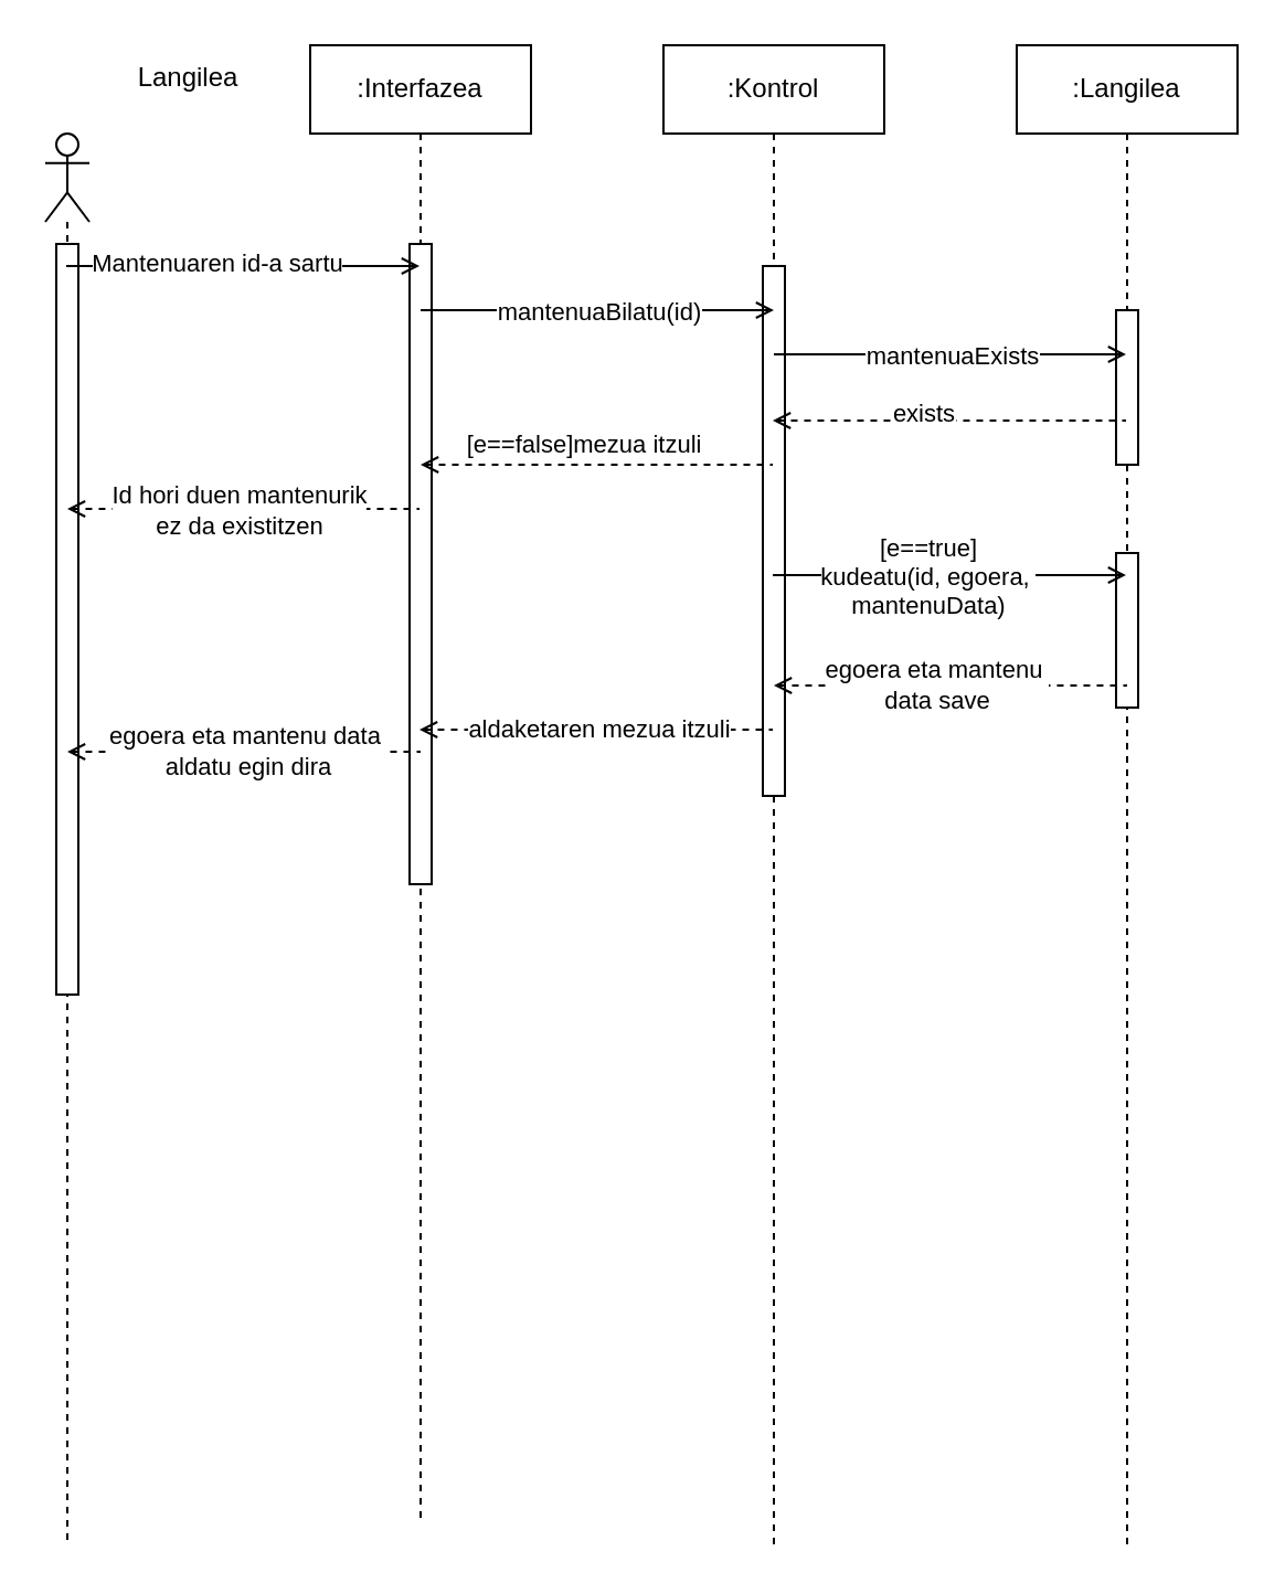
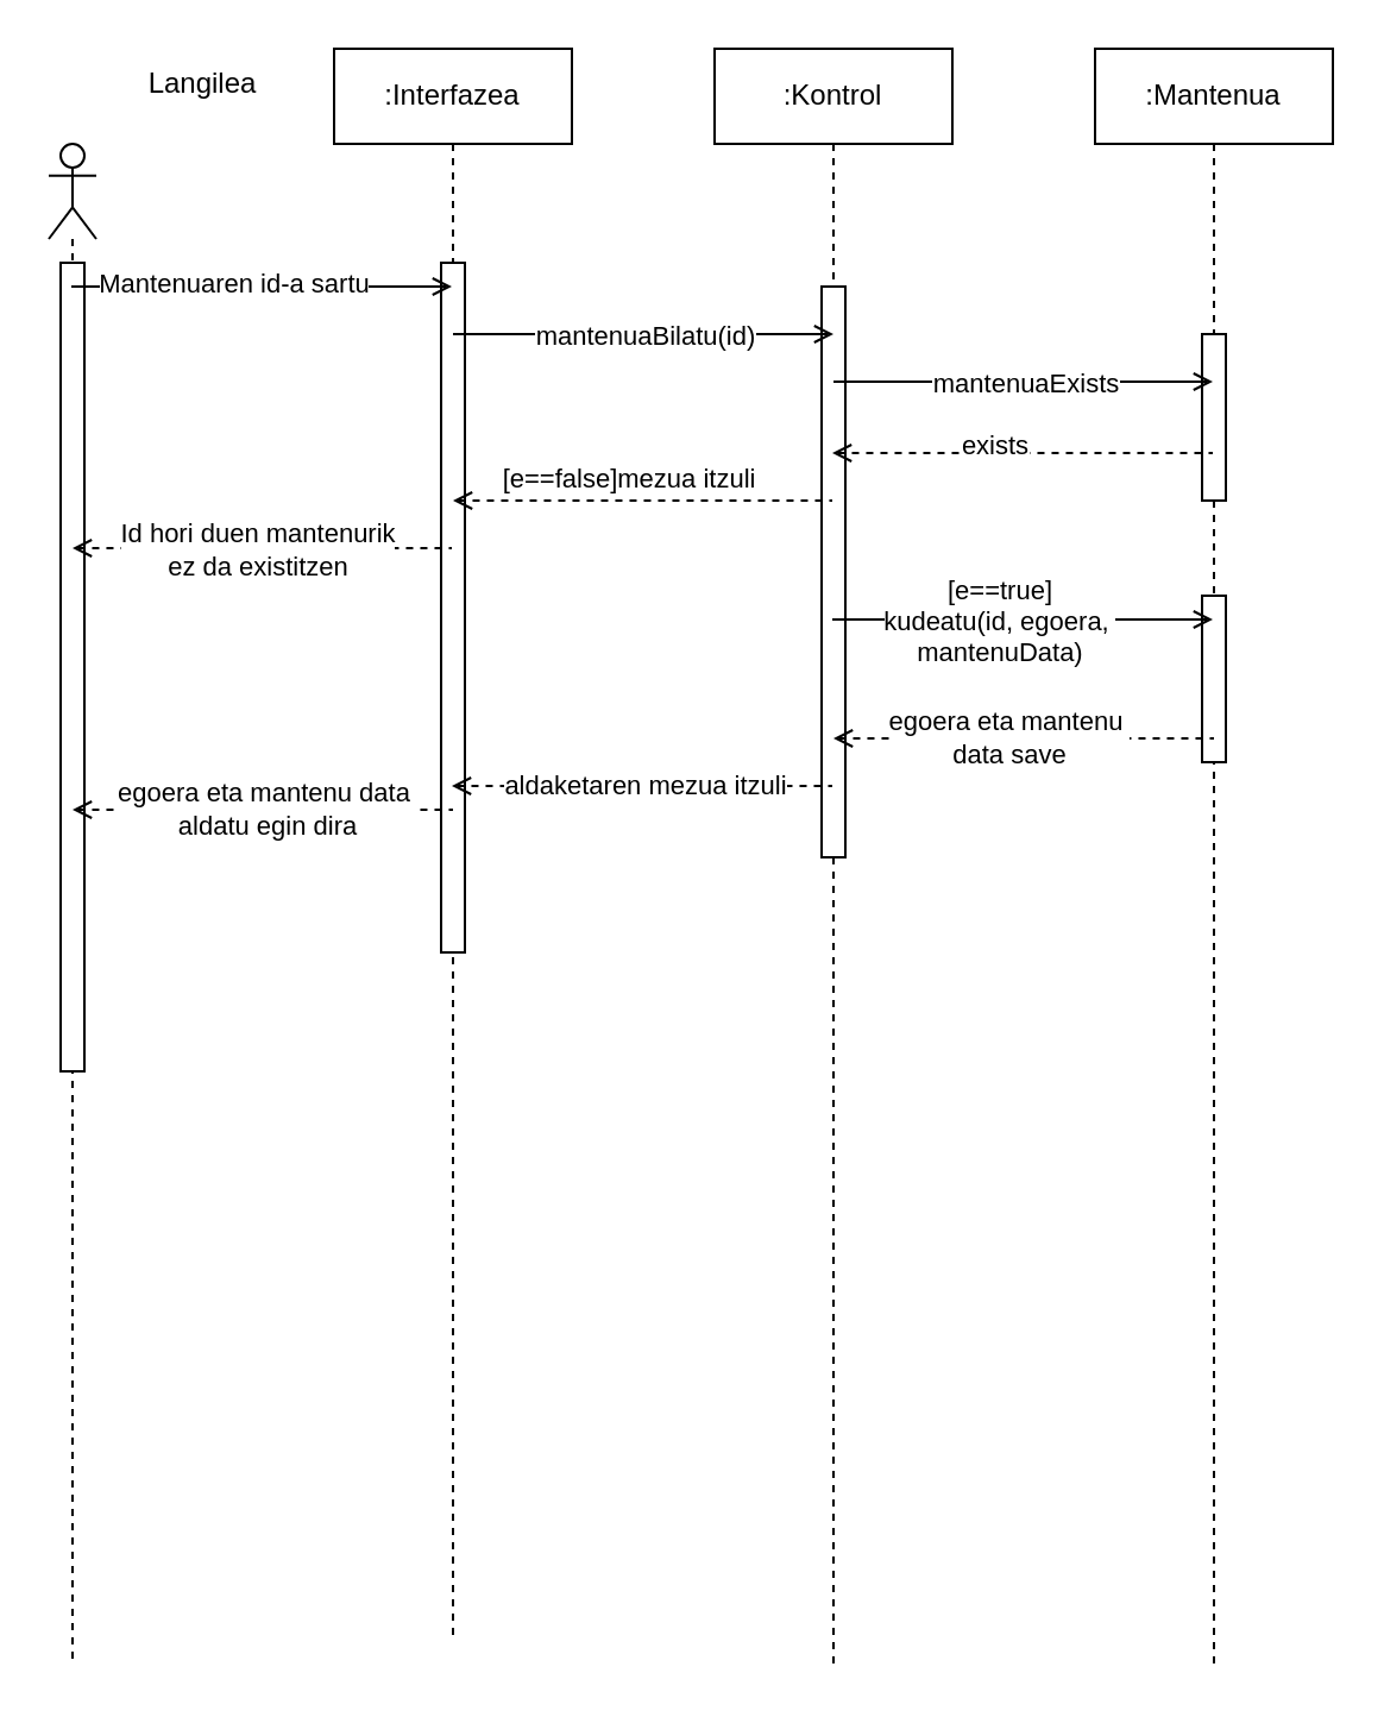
  <mxCell id="0" />
  <mxCell id="1" parent="0" />
  <mxCell id="2" value="" style="shape=umlLifeline;perimeter=lifelinePerimeter;whiteSpace=wrap;html=1;container=1;dropTarget=0;collapsible=0;recursiveResize=0;outlineConnect=0;portConstraint=eastwest;newEdgeStyle={&quot;curved&quot;:0,&quot;rounded&quot;:0};participant=umlActor;" vertex="1" parent="1"><mxGeometry x="20" y="60" width="20" height="640" as="geometry" /></mxCell>
  <mxCell id="3" value="" style="html=1;points=[[0,0,0,0,5],[0,1,0,0,-5],[1,0,0,0,5],[1,1,0,0,-5]];perimeter=orthogonalPerimeter;outlineConnect=0;targetShapes=umlLifeline;portConstraint=eastwest;newEdgeStyle={&quot;curved&quot;:0,&quot;rounded&quot;:0};" vertex="1" parent="2"><mxGeometry x="5" y="50" width="10" height="340" as="geometry" /></mxCell>
  <mxCell id="4" value="Langilea" style="text;html=1;align=center;verticalAlign=middle;whiteSpace=wrap;rounded=0;" vertex="1" parent="1"><mxGeometry x="55" y="20" width="60" height="30" as="geometry" /></mxCell>
  <mxCell id="5" value=":Interfazea" style="shape=umlLifeline;perimeter=lifelinePerimeter;whiteSpace=wrap;html=1;container=1;dropTarget=0;collapsible=0;recursiveResize=0;outlineConnect=0;portConstraint=eastwest;newEdgeStyle={&quot;curved&quot;:0,&quot;rounded&quot;:0};" vertex="1" parent="1"><mxGeometry x="140" y="20" width="100" height="670" as="geometry" /></mxCell>
  <mxCell id="6" value="" style="html=1;points=[[0,0,0,0,5],[0,1,0,0,-5],[1,0,0,0,5],[1,1,0,0,-5]];perimeter=orthogonalPerimeter;outlineConnect=0;targetShapes=umlLifeline;portConstraint=eastwest;newEdgeStyle={&quot;curved&quot;:0,&quot;rounded&quot;:0};" vertex="1" parent="5"><mxGeometry x="45" y="90" width="10" height="290" as="geometry" /></mxCell>
  <mxCell id="7" value=":Kontrol" style="shape=umlLifeline;perimeter=lifelinePerimeter;whiteSpace=wrap;html=1;container=1;dropTarget=0;collapsible=0;recursiveResize=0;outlineConnect=0;portConstraint=eastwest;newEdgeStyle={&quot;curved&quot;:0,&quot;rounded&quot;:0};" vertex="1" parent="1"><mxGeometry x="300" y="20" width="100" height="680" as="geometry" /></mxCell>
  <mxCell id="8" value="" style="html=1;points=[[0,0,0,0,5],[0,1,0,0,-5],[1,0,0,0,5],[1,1,0,0,-5]];perimeter=orthogonalPerimeter;outlineConnect=0;targetShapes=umlLifeline;portConstraint=eastwest;newEdgeStyle={&quot;curved&quot;:0,&quot;rounded&quot;:0};" vertex="1" parent="7"><mxGeometry x="45" y="100" width="10" height="240" as="geometry" /></mxCell>
- <mxCell id="9" value=":Langilea" style="shape=umlLifeline;perimeter=lifelinePerimeter;whiteSpace=wrap;html=1;container=1;dropTarget=0;collapsible=0;recursiveResize=0;outlineConnect=0;portConstraint=eastwest;newEdgeStyle={&quot;curved&quot;:0,&quot;rounded&quot;:0};" vertex="1" parent="1"><mxGeometry x="460" y="20" width="100" height="680" as="geometry" /></mxCell>
+ <mxCell id="9" value=":Mantenua" style="shape=umlLifeline;perimeter=lifelinePerimeter;whiteSpace=wrap;html=1;container=1;dropTarget=0;collapsible=0;recursiveResize=0;outlineConnect=0;portConstraint=eastwest;newEdgeStyle={&quot;curved&quot;:0,&quot;rounded&quot;:0};" vertex="1" parent="1"><mxGeometry x="460" y="20" width="100" height="680" as="geometry" /></mxCell>
  <mxCell id="10" value="" style="html=1;points=[[0,0,0,0,5],[0,1,0,0,-5],[1,0,0,0,5],[1,1,0,0,-5]];perimeter=orthogonalPerimeter;outlineConnect=0;targetShapes=umlLifeline;portConstraint=eastwest;newEdgeStyle={&quot;curved&quot;:0,&quot;rounded&quot;:0};" vertex="1" parent="9"><mxGeometry x="45" y="120" width="10" height="70" as="geometry" /></mxCell>
  <mxCell id="11" value="" style="html=1;points=[[0,0,0,0,5],[0,1,0,0,-5],[1,0,0,0,5],[1,1,0,0,-5]];perimeter=orthogonalPerimeter;outlineConnect=0;targetShapes=umlLifeline;portConstraint=eastwest;newEdgeStyle={&quot;curved&quot;:0,&quot;rounded&quot;:0};" vertex="1" parent="9"><mxGeometry x="45" y="230" width="10" height="70" as="geometry" /></mxCell>
  <mxCell id="12" value="" style="endArrow=open;html=1;rounded=0;endFill=0;" edge="1" parent="1"><mxGeometry width="50" height="50" relative="1" as="geometry"><mxPoint x="29.5" y="120" as="sourcePoint" /><mxPoint x="189.5" y="120" as="targetPoint" /></mxGeometry></mxCell>
  <mxCell id="13" value="Mantenuaren id-a sartu" style="edgeLabel;html=1;align=center;verticalAlign=middle;resizable=0;points=[];" vertex="1" connectable="0" parent="12"><mxGeometry x="-0.149" y="2" relative="1" as="geometry"><mxPoint as="offset" /></mxGeometry></mxCell>
  <mxCell id="14" value="" style="endArrow=open;html=1;rounded=0;endFill=0;" edge="1" parent="1"><mxGeometry width="50" height="50" relative="1" as="geometry"><mxPoint x="190" y="140" as="sourcePoint" /><mxPoint x="350" y="140" as="targetPoint" /></mxGeometry></mxCell>
  <mxCell id="15" value="mantenuaBilatu(id)" style="edgeLabel;html=1;align=center;verticalAlign=middle;resizable=0;points=[];" vertex="1" connectable="0" parent="14"><mxGeometry x="-0.005" relative="1" as="geometry"><mxPoint as="offset" /></mxGeometry></mxCell>
  <mxCell id="16" value="" style="endArrow=open;html=1;rounded=0;endFill=0;" edge="1" parent="1"><mxGeometry width="50" height="50" relative="1" as="geometry"><mxPoint x="350" y="160" as="sourcePoint" /><mxPoint x="509.5" y="160" as="targetPoint" /></mxGeometry></mxCell>
  <mxCell id="17" value="mantenuaExists" style="edgeLabel;html=1;align=center;verticalAlign=middle;resizable=0;points=[];" vertex="1" connectable="0" parent="16"><mxGeometry x="-0.177" y="-5" relative="1" as="geometry"><mxPoint x="14" y="-5" as="offset" /></mxGeometry></mxCell>
  <mxCell id="18" value="" style="endArrow=none;dashed=1;html=1;rounded=0;startArrow=open;startFill=0;" edge="1" parent="1" source="7"><mxGeometry width="50" height="50" relative="1" as="geometry"><mxPoint x="360" y="190" as="sourcePoint" /><mxPoint x="509.5" y="190" as="targetPoint" /></mxGeometry></mxCell>
  <mxCell id="19" value="exists" style="edgeLabel;html=1;align=center;verticalAlign=middle;resizable=0;points=[];" vertex="1" connectable="0" parent="18"><mxGeometry x="-0.149" y="4" relative="1" as="geometry"><mxPoint as="offset" /></mxGeometry></mxCell>
  <mxCell id="20" value="" style="endArrow=none;dashed=1;html=1;rounded=0;startArrow=open;startFill=0;" edge="1" parent="1"><mxGeometry width="50" height="50" relative="1" as="geometry"><mxPoint x="190" y="210" as="sourcePoint" /><mxPoint x="349.5" y="210" as="targetPoint" /></mxGeometry></mxCell>
  <mxCell id="21" value="[e==false]mezua itzuli" style="edgeLabel;html=1;align=center;verticalAlign=middle;resizable=0;points=[];" vertex="1" connectable="0" parent="20"><mxGeometry x="-0.09" y="-4" relative="1" as="geometry"><mxPoint y="-14" as="offset" /></mxGeometry></mxCell>
  <mxCell id="22" value="" style="endArrow=none;dashed=1;html=1;rounded=0;startArrow=open;startFill=0;" edge="1" parent="1"><mxGeometry width="50" height="50" relative="1" as="geometry"><mxPoint x="30" y="230" as="sourcePoint" /><mxPoint x="189.5" y="230" as="targetPoint" /></mxGeometry></mxCell>
  <mxCell id="23" value="Id hori duen mantenurik&lt;div&gt;ez da existitzen&lt;/div&gt;" style="edgeLabel;html=1;align=center;verticalAlign=middle;resizable=0;points=[];" vertex="1" connectable="0" parent="22"><mxGeometry x="-0.04" relative="1" as="geometry"><mxPoint as="offset" /></mxGeometry></mxCell>
  <mxCell id="24" value="" style="endArrow=open;html=1;rounded=0;endFill=0;" edge="1" parent="1"><mxGeometry width="50" height="50" relative="1" as="geometry"><mxPoint x="349.5" y="260" as="sourcePoint" /><mxPoint x="509.5" y="260" as="targetPoint" /></mxGeometry></mxCell>
  <mxCell id="25" value="[e==true]&lt;div&gt;kudeatu(id, egoera,&amp;nbsp;&lt;/div&gt;&lt;div&gt;mantenuData)&lt;/div&gt;" style="edgeLabel;html=1;align=center;verticalAlign=middle;resizable=0;points=[];" vertex="1" connectable="0" parent="24"><mxGeometry x="-0.124" relative="1" as="geometry"><mxPoint as="offset" /></mxGeometry></mxCell>
  <mxCell id="26" value="" style="endArrow=none;dashed=1;html=1;rounded=0;startArrow=open;startFill=0;" edge="1" parent="1"><mxGeometry width="50" height="50" relative="1" as="geometry"><mxPoint x="350" y="310" as="sourcePoint" /><mxPoint x="510" y="310" as="targetPoint" /></mxGeometry></mxCell>
  <mxCell id="27" value="egoera eta mantenu&amp;nbsp;&lt;div&gt;data save&lt;/div&gt;" style="edgeLabel;html=1;align=center;verticalAlign=middle;resizable=0;points=[];" vertex="1" connectable="0" parent="26"><mxGeometry x="-0.092" y="1" relative="1" as="geometry"><mxPoint as="offset" /></mxGeometry></mxCell>
  <mxCell id="28" value="" style="endArrow=none;dashed=1;html=1;rounded=0;startArrow=open;startFill=0;" edge="1" parent="1"><mxGeometry width="50" height="50" relative="1" as="geometry"><mxPoint x="189.5" y="330" as="sourcePoint" /><mxPoint x="349.5" y="330" as="targetPoint" /></mxGeometry></mxCell>
  <mxCell id="29" value="aldaketaren mezua itzuli" style="edgeLabel;html=1;align=center;verticalAlign=middle;resizable=0;points=[];" vertex="1" connectable="0" parent="28"><mxGeometry x="-0.074" y="1" relative="1" as="geometry"><mxPoint x="7" as="offset" /></mxGeometry></mxCell>
  <mxCell id="30" value="" style="endArrow=none;dashed=1;html=1;rounded=0;startArrow=open;startFill=0;" edge="1" parent="1"><mxGeometry width="50" height="50" relative="1" as="geometry"><mxPoint x="30" y="340" as="sourcePoint" /><mxPoint x="190" y="340" as="targetPoint" /></mxGeometry></mxCell>
  <mxCell id="31" value="egoera eta mantenu data&amp;nbsp;&lt;div&gt;aldatu egin dira&lt;/div&gt;" style="edgeLabel;html=1;align=center;verticalAlign=middle;resizable=0;points=[];" vertex="1" connectable="0" parent="30"><mxGeometry x="-0.074" y="1" relative="1" as="geometry"><mxPoint x="7" as="offset" /></mxGeometry></mxCell>
